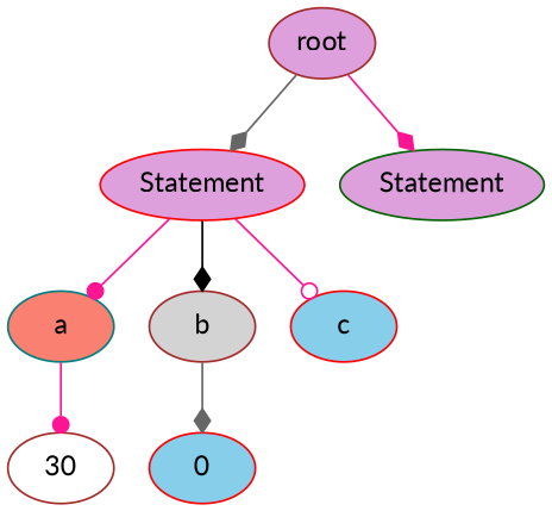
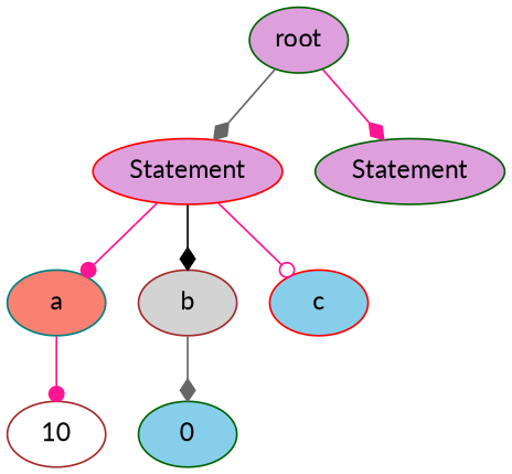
  digraph {
    fontname=Lato
    node [color=red fillcolor=plum fontname=Lato style=filled]
    edge [arrowhead=diamond color=deeppink fontname=Lato]
-   n1 [color=brown label=root]
+   n1 [color=darkgreen label=root]
    n2 [label=Statement]
    n3 [color=darkgreen label=Statement]
    n4 [color=teal fillcolor=salmon label=a]
    n5 [color=brown fillcolor=lightgrey label=b]
    n6 [fillcolor=skyblue label=c]
-   n7 [color=brown fillcolor=white label=30]
-   n8 [fillcolor=skyblue label=0]
+   n7 [color=brown fillcolor=white label=10]
+   n8 [color=darkgreen fillcolor=skyblue label=0]
    n1 -> n2 [color=gray40]
    n1 -> n3
    n2 -> n4 [arrowhead=dot]
    n2 -> n5 [color=black]
    n2 -> n6 [arrowhead=odot]
    n4 -> n7 [arrowhead=dot]
    n5 -> n8 [color=gray40]
  }
